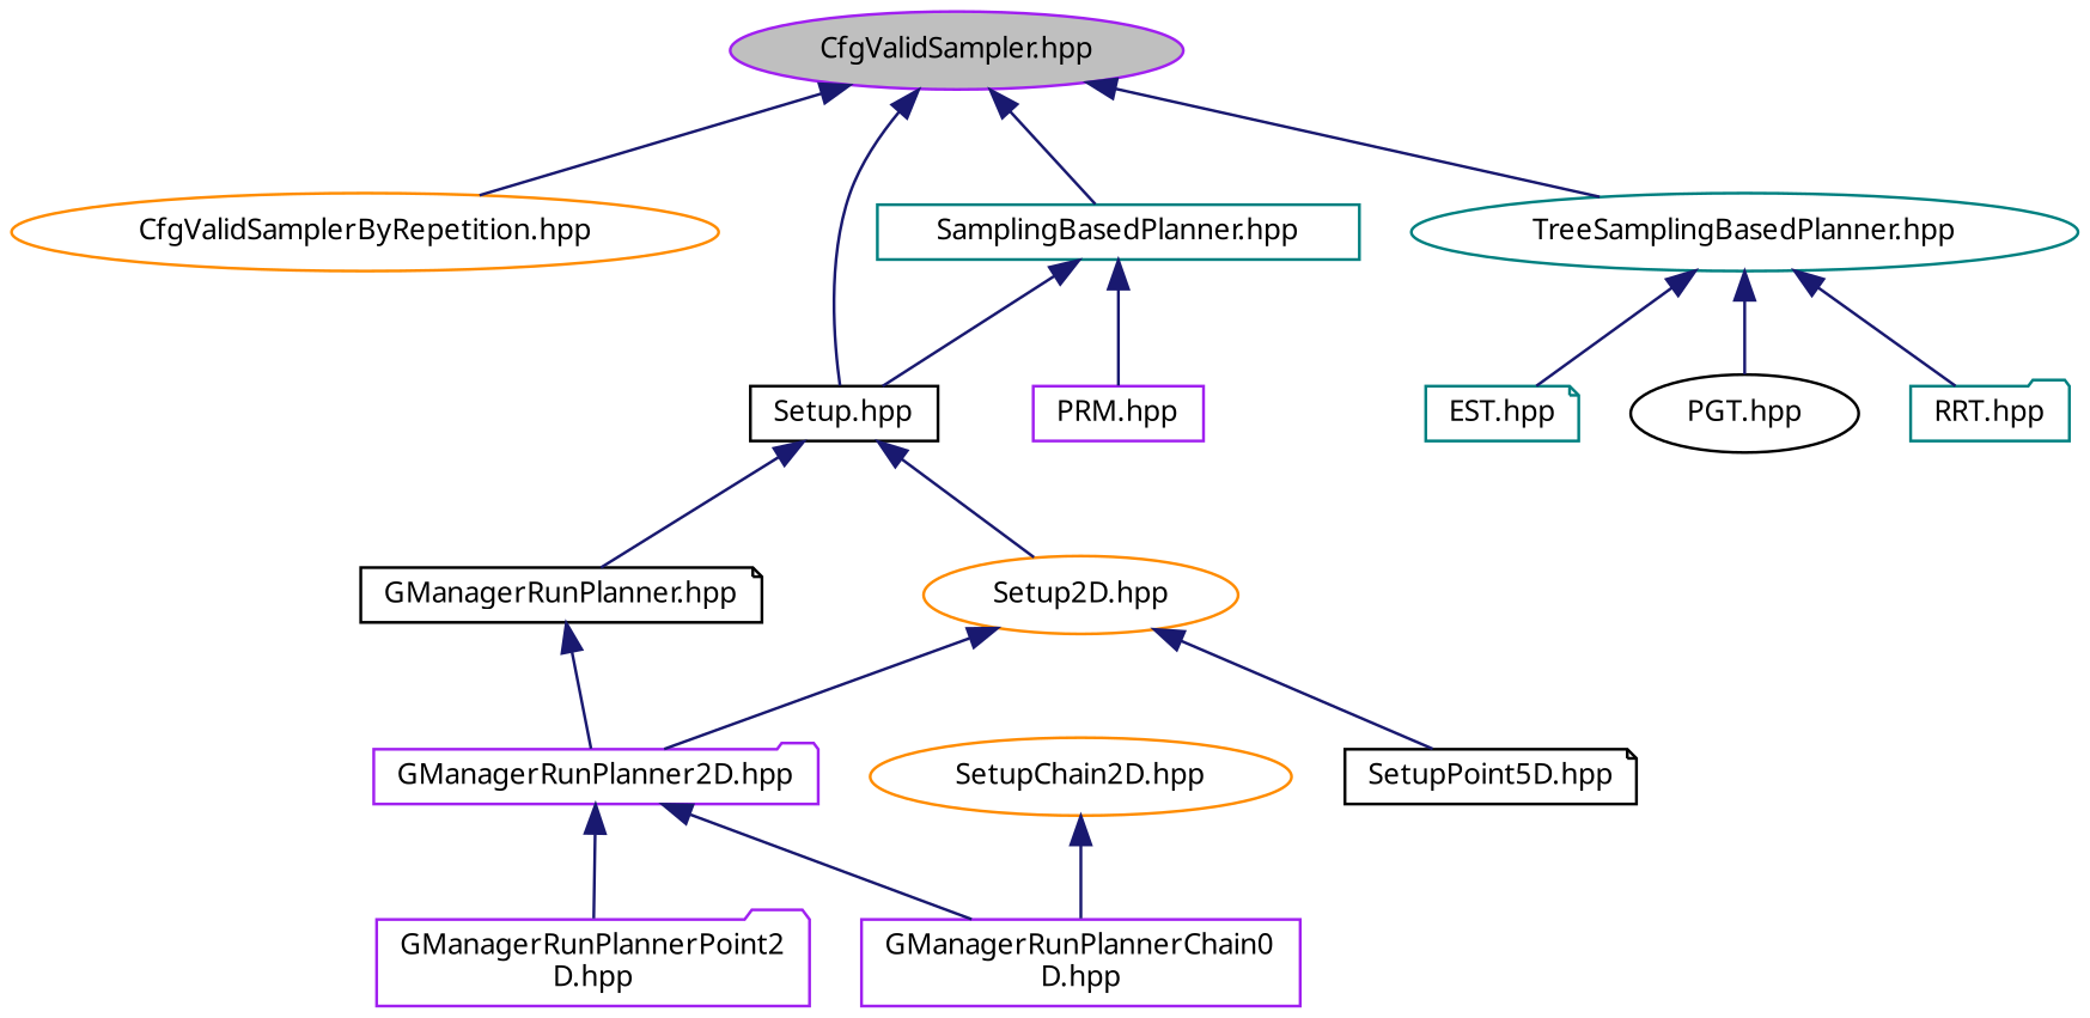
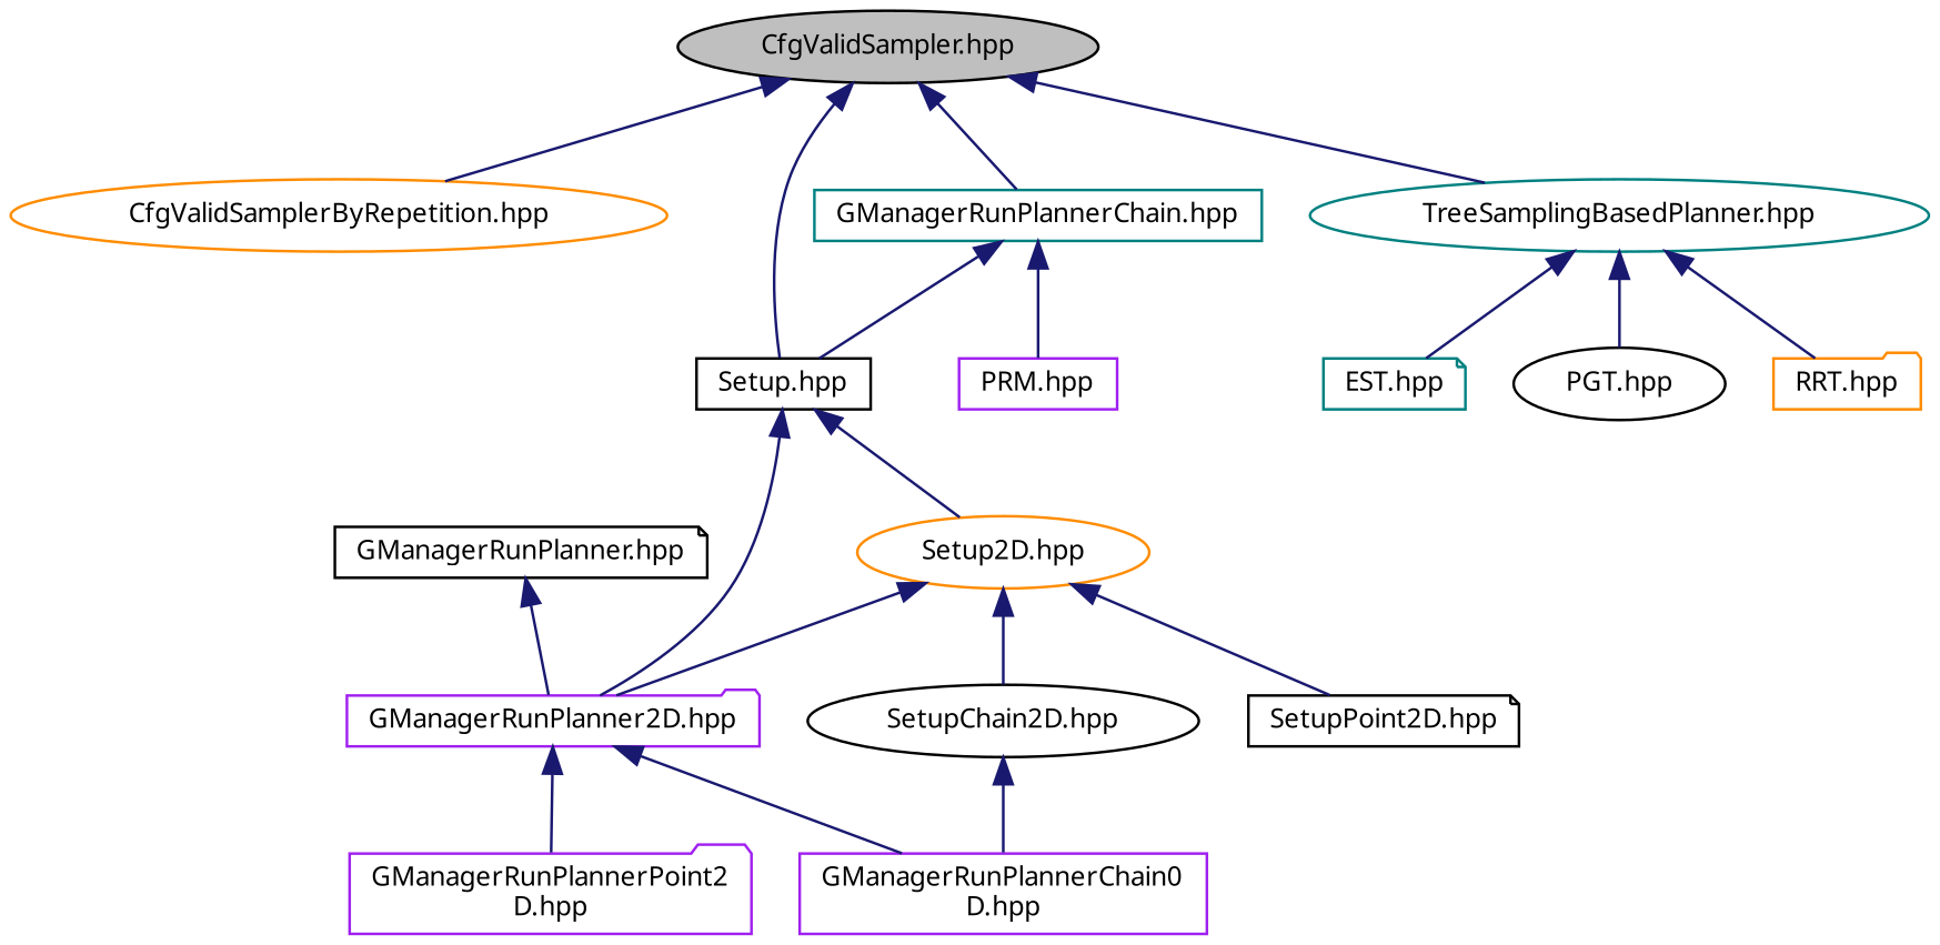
  digraph {
    fontname="Noto Sans"
    node [color=black fontname="Noto Sans" fontsize=10 shape=ellipse]
    edge [color=midnightblue dir=back fontname="Noto Sans" fontsize=10 labelfontname=Helvetica labelfontsize=10 style=solid]
-   n1 [color=purple fillcolor=grey75 fontcolor=black height=0.2 label="CfgValidSampler.hpp" style=filled width=0.4]
+   n1 [fillcolor=grey75 fontcolor=black height=0.2 label="CfgValidSampler.hpp" style=filled width=0.4]
    n2 [color=darkorange height=0.2 label="CfgValidSamplerByRepetition.hpp" width=0.4]
-   n3 [color=teal height=0.2 label="SamplingBasedPlanner.hpp" shape=box width=0.4]
+   n3 [color=teal height=0.2 label="GManagerRunPlannerChain.hpp" shape=box width=0.4]
    n4 [height=0.2 label="Setup.hpp" shape=box width=0.4]
    n5 [color=teal height=0.2 label="TreeSamplingBasedPlanner.hpp" width=0.4]
    n6 [color=purple height=0.2 label="PRM.hpp" shape=box width=0.4]
    n7 [color=darkorange height=0.2 label="Setup2D.hpp" width=0.4]
    n8 [height=0.2 label="GManagerRunPlanner.hpp" shape=note width=0.4]
    n9 [color=teal height=0.2 label="EST.hpp" shape=note width=0.4]
    n10 [height=0.2 label="PGT.hpp" width=0.4]
-   n11 [color=teal height=0.2 label="RRT.hpp" shape=folder width=0.4]
+   n11 [color=darkorange height=0.2 label="RRT.hpp" shape=folder width=0.4]
    n12 [color=purple height=0.2 label="GManagerRunPlanner2D.hpp" shape=folder width=0.4]
-   n13 [color=darkorange height=0.2 label="SetupChain2D.hpp" width=0.4]
-   n14 [height=0.2 label="SetupPoint5D.hpp" shape=note width=0.4]
+   n13 [height=0.2 label="SetupChain2D.hpp" width=0.4]
+   n14 [height=0.2 label="SetupPoint2D.hpp" shape=note width=0.4]
    n15 [color=purple height=0.2 label="GManagerRunPlannerChain0\lD.hpp" shape=box width=0.4]
    n16 [color=purple height=0.2 label="GManagerRunPlannerPoint2\lD.hpp" shape=folder width=0.4]
    n1 -> n2
    n1 -> n3
    n1 -> n4
    n1 -> n5
    n3 -> n4
    n3 -> n6
    n4 -> n7
-   n4 -> n8
+   n4 -> n12
    n5 -> n9
    n5 -> n10
    n5 -> n11
    n7 -> n12
+   n7 -> n13
    n7 -> n14
    n8 -> n12
    n12 -> n15
    n12 -> n16
    n13 -> n15
  }
